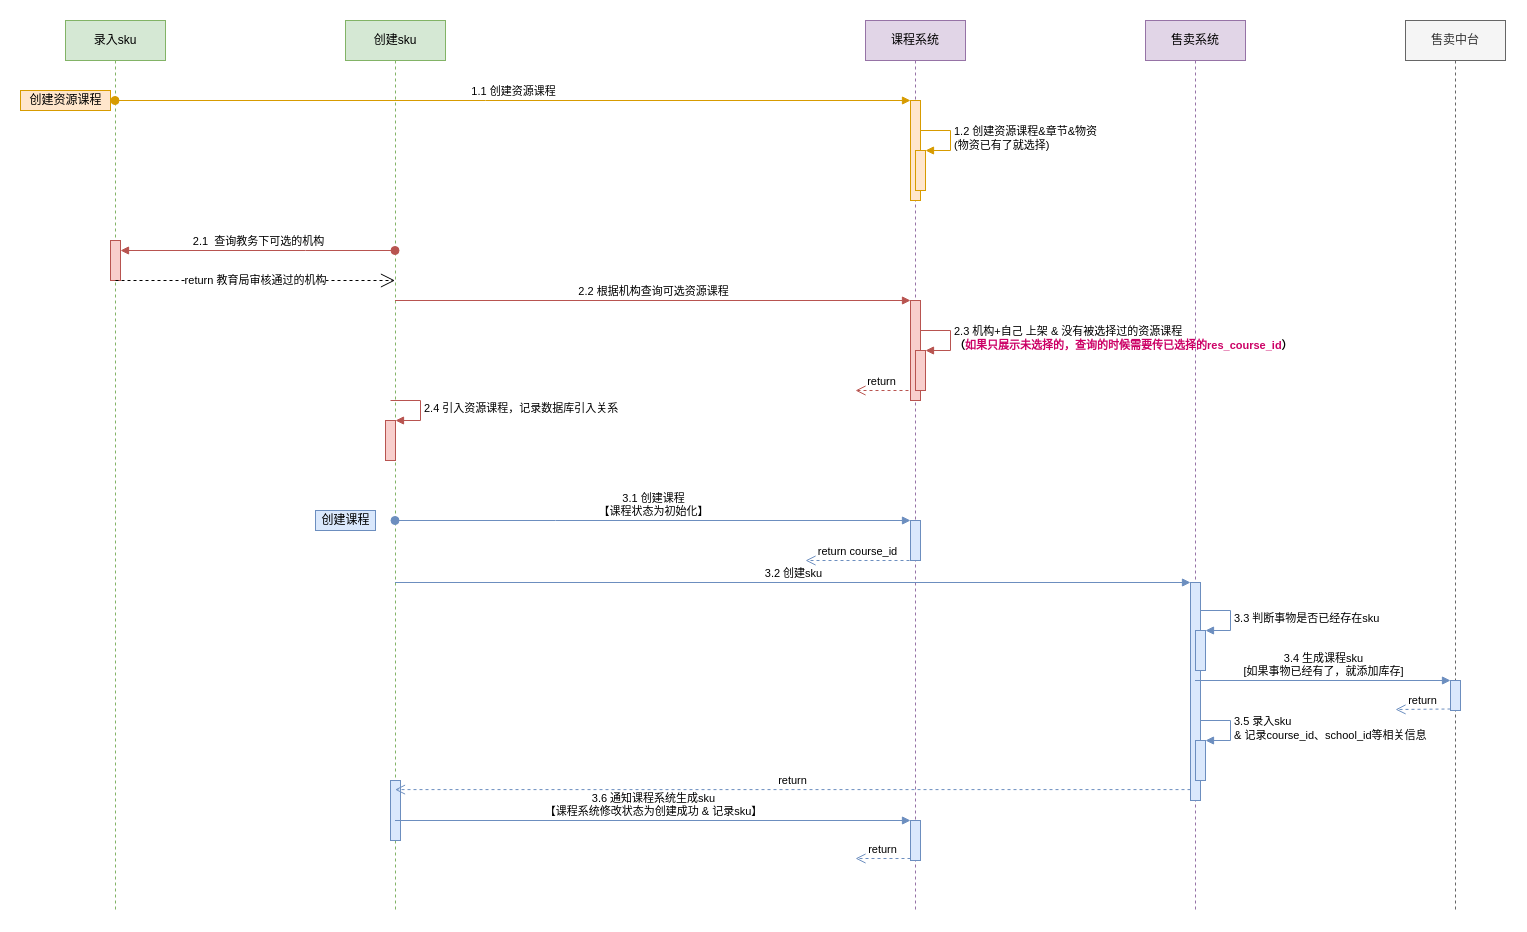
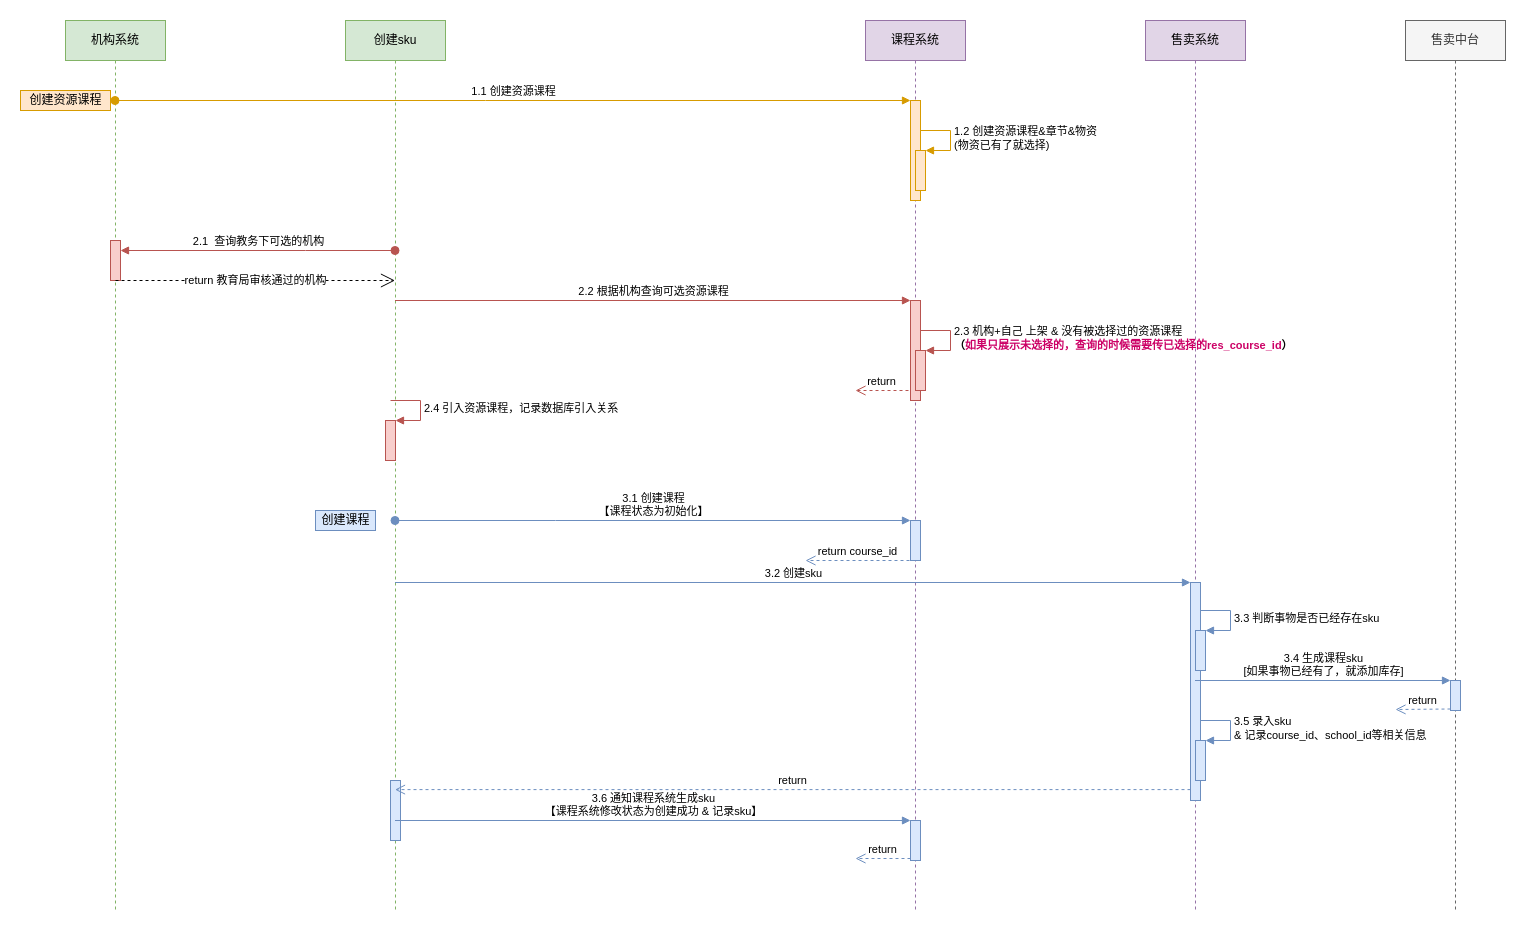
  <mxCell id="0" />
  <mxCell id="1" parent="0" />
- <mxCell id="2" value="录入sku" style="shape=umlLifeline;perimeter=lifelinePerimeter;whiteSpace=wrap;html=1;container=1;collapsible=0;recursiveResize=0;outlineConnect=0;fillColor=#d5e8d4;strokeColor=#82b366;" parent="1" vertex="1"><mxGeometry x="65" y="20" width="100" height="890" as="geometry" /></mxCell>
+ <mxCell id="2" value="机构系统" style="shape=umlLifeline;perimeter=lifelinePerimeter;whiteSpace=wrap;html=1;container=1;collapsible=0;recursiveResize=0;outlineConnect=0;fillColor=#d5e8d4;strokeColor=#82b366;" parent="1" vertex="1"><mxGeometry x="65" y="20" width="100" height="890" as="geometry" /></mxCell>
  <mxCell id="3" value="" style="html=1;points=[];perimeter=orthogonalPerimeter;fillColor=#f8cecc;strokeColor=#b85450;" parent="2" vertex="1"><mxGeometry x="45" y="220" width="10" height="40" as="geometry" /></mxCell>
  <mxCell id="4" value="创建sku" style="shape=umlLifeline;perimeter=lifelinePerimeter;whiteSpace=wrap;html=1;container=1;collapsible=0;recursiveResize=0;outlineConnect=0;fillColor=#d5e8d4;strokeColor=#82b366;" parent="1" vertex="1"><mxGeometry x="345" y="20" width="100" height="890" as="geometry" /></mxCell>
  <mxCell id="5" value="" style="html=1;points=[];perimeter=orthogonalPerimeter;fillColor=#f8cecc;strokeColor=#b85450;" parent="4" vertex="1"><mxGeometry x="40" y="400" width="10" height="40" as="geometry" /></mxCell>
  <mxCell id="6" value="2.4 引入资源课程，记录数据库引入关系" style="edgeStyle=orthogonalEdgeStyle;html=1;align=left;spacingLeft=2;endArrow=block;rounded=0;entryX=1;entryY=0;fillColor=#f8cecc;strokeColor=#b85450;" parent="4" target="5" edge="1"><mxGeometry relative="1" as="geometry"><mxPoint x="45" y="380" as="sourcePoint" /><Array as="points"><mxPoint x="75" y="380" /></Array></mxGeometry></mxCell>
  <mxCell id="7" value="" style="html=1;points=[];perimeter=orthogonalPerimeter;fillColor=#dae8fc;strokeColor=#6c8ebf;" parent="4" vertex="1"><mxGeometry x="45" y="760" width="10" height="60" as="geometry" /></mxCell>
  <mxCell id="8" value="课程系统" style="shape=umlLifeline;perimeter=lifelinePerimeter;whiteSpace=wrap;html=1;container=1;collapsible=0;recursiveResize=0;outlineConnect=0;fillColor=#e1d5e7;strokeColor=#9673a6;" parent="1" vertex="1"><mxGeometry x="865" y="20" width="100" height="890" as="geometry" /></mxCell>
  <mxCell id="9" value="" style="html=1;points=[];perimeter=orthogonalPerimeter;fillColor=#ffe6cc;strokeColor=#d79b00;" parent="8" vertex="1"><mxGeometry x="45" y="80" width="10" height="100" as="geometry" /></mxCell>
  <mxCell id="10" value="" style="html=1;points=[];perimeter=orthogonalPerimeter;fillColor=#ffe6cc;strokeColor=#d79b00;" parent="8" vertex="1"><mxGeometry x="50" y="130" width="10" height="40" as="geometry" /></mxCell>
  <mxCell id="11" value="1.2 创建资源课程&amp;amp;章节&amp;amp;物资&lt;br&gt;(物资已有了就选择)" style="edgeStyle=orthogonalEdgeStyle;html=1;align=left;spacingLeft=2;endArrow=block;rounded=0;entryX=1;entryY=0;fillColor=#ffe6cc;strokeColor=#d79b00;" parent="8" target="10" edge="1"><mxGeometry relative="1" as="geometry"><mxPoint x="55" y="110" as="sourcePoint" /><Array as="points"><mxPoint x="85" y="110" /></Array></mxGeometry></mxCell>
  <mxCell id="12" value="" style="html=1;points=[];perimeter=orthogonalPerimeter;fillColor=#f8cecc;strokeColor=#b85450;" parent="8" vertex="1"><mxGeometry x="45" y="280" width="10" height="100" as="geometry" /></mxCell>
  <mxCell id="13" value="" style="html=1;points=[];perimeter=orthogonalPerimeter;fillColor=#f8cecc;strokeColor=#b85450;" parent="8" vertex="1"><mxGeometry x="50" y="330" width="10" height="40" as="geometry" /></mxCell>
  <mxCell id="14" value="2.3 机构+自己 上架 &amp;amp; 没有被选择过的资源课程&lt;br&gt;&lt;b&gt;（&lt;font color=&quot;#cc0066&quot;&gt;如果只展示未选择的，查询的时候需要传已选择的res_course_id&lt;/font&gt;）&lt;/b&gt;" style="edgeStyle=orthogonalEdgeStyle;html=1;align=left;spacingLeft=2;endArrow=block;rounded=0;entryX=1;entryY=0;fillColor=#f8cecc;strokeColor=#b85450;" parent="8" target="13" edge="1"><mxGeometry relative="1" as="geometry"><mxPoint x="55" y="310" as="sourcePoint" /><Array as="points"><mxPoint x="85" y="310" /></Array></mxGeometry></mxCell>
  <mxCell id="15" value="" style="html=1;points=[];perimeter=orthogonalPerimeter;fillColor=#dae8fc;strokeColor=#6c8ebf;" parent="8" vertex="1"><mxGeometry x="45" y="500" width="10" height="40" as="geometry" /></mxCell>
  <mxCell id="16" value="" style="html=1;points=[];perimeter=orthogonalPerimeter;fillColor=#dae8fc;strokeColor=#6c8ebf;" parent="8" vertex="1"><mxGeometry x="45" y="800" width="10" height="40" as="geometry" /></mxCell>
  <mxCell id="17" value="return" style="html=1;verticalAlign=bottom;endArrow=open;dashed=1;endSize=8;exitX=0;exitY=0.95;rounded=0;fillColor=#dae8fc;strokeColor=#6c8ebf;" parent="8" source="16" edge="1"><mxGeometry relative="1" as="geometry"><mxPoint x="-10" y="838" as="targetPoint" /></mxGeometry></mxCell>
  <mxCell id="18" value="售卖系统" style="shape=umlLifeline;perimeter=lifelinePerimeter;whiteSpace=wrap;html=1;container=1;collapsible=0;recursiveResize=0;outlineConnect=0;fillColor=#e1d5e7;strokeColor=#9673a6;" parent="1" vertex="1"><mxGeometry x="1145" y="20" width="100" height="890" as="geometry" /></mxCell>
  <mxCell id="19" value="" style="html=1;points=[];perimeter=orthogonalPerimeter;fillColor=#dae8fc;strokeColor=#6c8ebf;" parent="18" vertex="1"><mxGeometry x="45" y="562" width="10" height="218" as="geometry" /></mxCell>
  <mxCell id="20" value="" style="html=1;points=[];perimeter=orthogonalPerimeter;fillColor=#dae8fc;strokeColor=#6c8ebf;" parent="18" vertex="1"><mxGeometry x="50" y="610" width="10" height="40" as="geometry" /></mxCell>
  <mxCell id="21" value="3.3 判断事物是否已经存在sku" style="edgeStyle=orthogonalEdgeStyle;html=1;align=left;spacingLeft=2;endArrow=block;rounded=0;entryX=1;entryY=0;fillColor=#dae8fc;strokeColor=#6c8ebf;" parent="18" target="20" edge="1"><mxGeometry relative="1" as="geometry"><mxPoint x="55" y="590" as="sourcePoint" /><Array as="points"><mxPoint x="85" y="590" /></Array></mxGeometry></mxCell>
  <mxCell id="22" value="" style="html=1;points=[];perimeter=orthogonalPerimeter;fillColor=#dae8fc;strokeColor=#6c8ebf;" parent="18" vertex="1"><mxGeometry x="50" y="720" width="10" height="40" as="geometry" /></mxCell>
  <mxCell id="23" value="3.5 录入sku &lt;br&gt;&amp;amp; 记录course_id、school_id等相关信息" style="edgeStyle=orthogonalEdgeStyle;html=1;align=left;spacingLeft=2;endArrow=block;rounded=0;entryX=1;entryY=0;fillColor=#dae8fc;strokeColor=#6c8ebf;" parent="18" target="22" edge="1"><mxGeometry relative="1" as="geometry"><mxPoint x="55" y="700" as="sourcePoint" /><Array as="points"><mxPoint x="85" y="700" /></Array></mxGeometry></mxCell>
  <mxCell id="24" value="售卖中台" style="shape=umlLifeline;perimeter=lifelinePerimeter;whiteSpace=wrap;html=1;container=1;collapsible=0;recursiveResize=0;outlineConnect=0;fillColor=#f5f5f5;fontColor=#333333;strokeColor=#666666;" parent="1" vertex="1"><mxGeometry x="1405" y="20" width="100" height="890" as="geometry" /></mxCell>
  <mxCell id="25" value="" style="html=1;points=[];perimeter=orthogonalPerimeter;fillColor=#dae8fc;strokeColor=#6c8ebf;" parent="24" vertex="1"><mxGeometry x="45" y="660" width="10" height="30" as="geometry" /></mxCell>
  <mxCell id="26" value="return" style="html=1;verticalAlign=bottom;endArrow=open;dashed=1;endSize=8;exitX=0;exitY=0.95;rounded=0;fillColor=#dae8fc;strokeColor=#6c8ebf;" parent="24" source="25" edge="1"><mxGeometry relative="1" as="geometry"><mxPoint x="-10" y="689" as="targetPoint" /></mxGeometry></mxCell>
  <mxCell id="27" value="1.1 创建资源课程" style="html=1;verticalAlign=bottom;startArrow=oval;endArrow=block;startSize=8;rounded=0;fillColor=#ffe6cc;strokeColor=#d79b00;" parent="1" source="2" target="9" edge="1"><mxGeometry relative="1" as="geometry"><mxPoint x="850" y="100" as="sourcePoint" /><Array as="points"><mxPoint x="485" y="100" /></Array></mxGeometry></mxCell>
  <mxCell id="28" value="2.1&amp;nbsp; 查询教务下可选的机构" style="html=1;verticalAlign=bottom;startArrow=oval;endArrow=block;startSize=8;rounded=0;fillColor=#f8cecc;strokeColor=#b85450;" parent="1" source="4" target="3" edge="1"><mxGeometry relative="1" as="geometry"><mxPoint x="584" y="250" as="sourcePoint" /><Array as="points"><mxPoint x="305" y="250" /></Array></mxGeometry></mxCell>
  <mxCell id="29" value="创建资源课程" style="text;html=1;align=center;verticalAlign=middle;resizable=0;points=[];autosize=1;strokeColor=#d79b00;fillColor=#ffe6cc;" parent="1" vertex="1"><mxGeometry x="20" y="90" width="90" height="20" as="geometry" /></mxCell>
  <mxCell id="30" value="2.2 根据机构查询可选资源课程" style="html=1;verticalAlign=bottom;endArrow=block;entryX=0;entryY=0;rounded=0;fillColor=#f8cecc;strokeColor=#b85450;" parent="1" source="4" target="12" edge="1"><mxGeometry relative="1" as="geometry"><mxPoint x="840" y="300" as="sourcePoint" /></mxGeometry></mxCell>
  <mxCell id="31" value="return" style="html=1;verticalAlign=bottom;endArrow=open;dashed=1;endSize=8;rounded=0;exitX=-0.2;exitY=0.9;exitDx=0;exitDy=0;exitPerimeter=0;fillColor=#f8cecc;strokeColor=#b85450;" parent="1" source="12" edge="1"><mxGeometry relative="1" as="geometry"><mxPoint x="895" y="390" as="sourcePoint" /><mxPoint x="855" y="390" as="targetPoint" /></mxGeometry></mxCell>
  <mxCell id="32" value="3.1 创建课程&lt;br&gt;【课程状态为初始化】" style="html=1;verticalAlign=bottom;startArrow=oval;endArrow=block;startSize=8;rounded=0;fillColor=#dae8fc;strokeColor=#6c8ebf;" parent="1" source="4" target="15" edge="1"><mxGeometry relative="1" as="geometry"><mxPoint x="850" y="520" as="sourcePoint" /><Array as="points"><mxPoint x="555" y="520" /></Array></mxGeometry></mxCell>
  <mxCell id="33" value="创建课程" style="text;html=1;align=center;verticalAlign=middle;resizable=0;points=[];autosize=1;strokeColor=#6c8ebf;fillColor=#dae8fc;" parent="1" vertex="1"><mxGeometry x="315" y="510" width="60" height="20" as="geometry" /></mxCell>
  <mxCell id="34" value="return course_id" style="html=1;verticalAlign=bottom;endArrow=open;dashed=1;endSize=8;rounded=0;fillColor=#dae8fc;strokeColor=#6c8ebf;" parent="1" edge="1"><mxGeometry relative="1" as="geometry"><mxPoint x="909" y="560" as="sourcePoint" /><mxPoint x="805" y="560" as="targetPoint" /></mxGeometry></mxCell>
  <mxCell id="35" value="3.2 创建sku" style="html=1;verticalAlign=bottom;endArrow=block;entryX=0;entryY=0;rounded=0;fillColor=#dae8fc;strokeColor=#6c8ebf;" parent="1" target="19" edge="1"><mxGeometry relative="1" as="geometry"><mxPoint x="394.5" y="582" as="sourcePoint" /></mxGeometry></mxCell>
  <mxCell id="36" value="3.4 生成课程sku&lt;br&gt;[如果事物已经有了，就添加库存]" style="html=1;verticalAlign=bottom;endArrow=block;entryX=0;entryY=0;rounded=0;fillColor=#dae8fc;strokeColor=#6c8ebf;" parent="1" source="18" target="25" edge="1"><mxGeometry relative="1" as="geometry"><mxPoint x="1380" y="680" as="sourcePoint" /></mxGeometry></mxCell>
  <mxCell id="37" value="return" style="html=1;verticalAlign=bottom;endArrow=open;dashed=1;endSize=8;exitX=0;exitY=0.95;rounded=0;fillColor=#dae8fc;strokeColor=#6c8ebf;" parent="1" source="19" target="4" edge="1"><mxGeometry relative="1" as="geometry"><mxPoint x="515" y="789" as="targetPoint" /></mxGeometry></mxCell>
  <mxCell id="38" value="3.6 通知课程系统生成sku&lt;br&gt;【课程系统修改状态为创建成功 &amp;amp; 记录sku】" style="html=1;verticalAlign=bottom;endArrow=block;entryX=0;entryY=0;rounded=0;fillColor=#dae8fc;strokeColor=#6c8ebf;" parent="1" source="4" target="16" edge="1"><mxGeometry relative="1" as="geometry"><mxPoint x="840" y="820" as="sourcePoint" /></mxGeometry></mxCell>
  <mxCell id="39" value="return 教育局审核通过的机构" style="endArrow=open;endSize=12;dashed=1;html=1;rounded=0;exitX=0.5;exitY=1;exitDx=0;exitDy=0;exitPerimeter=0;" edge="1" parent="1" source="3" target="4"><mxGeometry width="160" relative="1" as="geometry"><mxPoint x="125" y="280" as="sourcePoint" /><mxPoint x="165" y="280" as="targetPoint" /></mxGeometry></mxCell>
